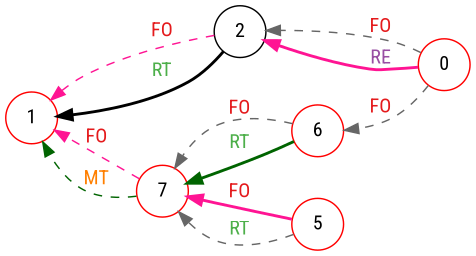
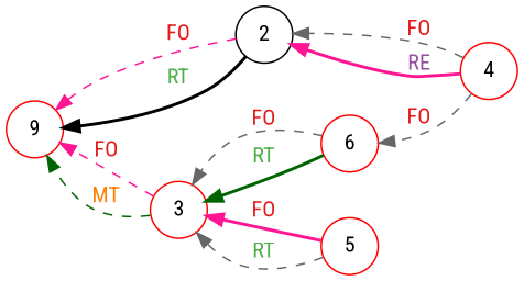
  digraph {
    fontname="Roboto Condensed"
    rankdir=RL
    node [color=red fontname="Roboto Condensed" shape=circle]
    edge [color=deeppink fontcolor="#e41a1c" fontname="Roboto Condensed" style=dashed]
    2 [color=black]
-   1
-   3 [label=7]
-   4 [label=0]
+   1 [label=9]
+   3
+   4
    6
    5
    subgraph sub_1 {
      2
      1
      3
      4
      6
      5
    }
    subgraph sub_2 {
      1
      3
    }
    subgraph sub_3 {
      2
      1
      3
      6
      5
    }
    subgraph sub_4 {
      2
      4
    }
    2 -> 1 [label=FO]
    2 -> 1 [color=black fontcolor="#4daf4a" label=RT style=bold]
    3 -> 1 [label=FO]
    3 -> 1 [color=darkgreen fontcolor="#ff7f00" label=MT]
    4 -> 2 [color=gray40 label=FO]
    4 -> 2 [fontcolor="#984ea3" label=RE style=bold]
    4 -> 6 [color=gray40 label=FO]
    6 -> 3 [color=gray40 label=FO]
    6 -> 3 [color=darkgreen fontcolor="#4daf4a" label=RT style=bold]
    5 -> 3 [label=FO style=bold]
    5 -> 3 [color=gray40 fontcolor="#4daf4a" label=RT]
  }
